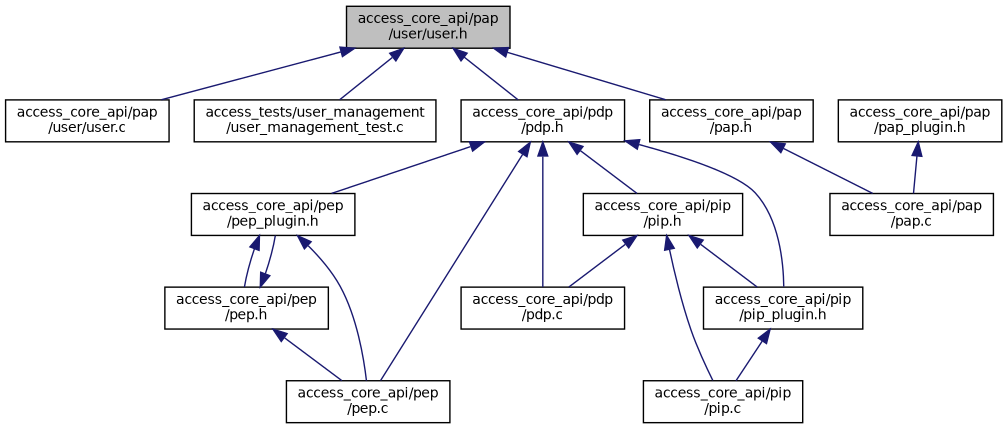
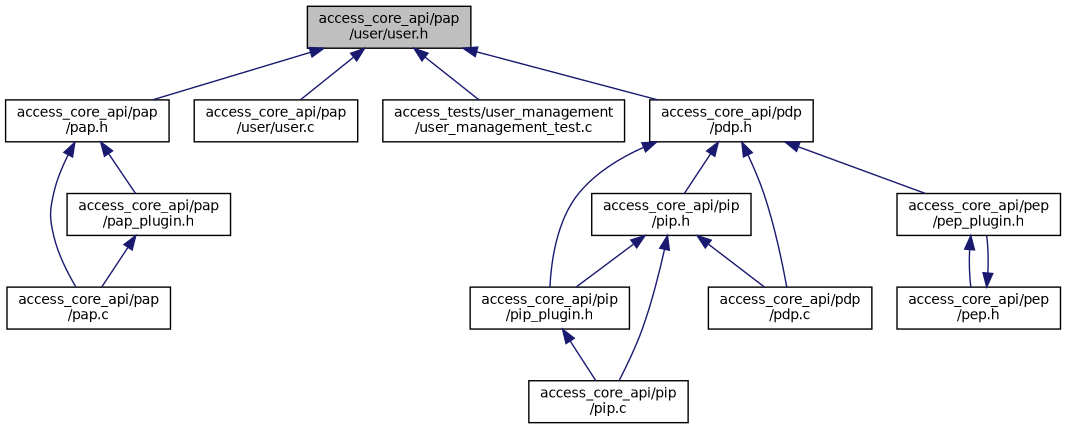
  digraph {
    node [color=black fillcolor=white fontname=Helvetica fontsize=10 shape=record style=filled]
    edge [color=midnightblue dir=back fontname=Helvetica fontsize=10 labelfontname=Helvetica labelfontsize=10 style=solid]
    n1 [fillcolor=grey75 fontcolor=black height=0.2 label="access_core_api/pap\l/user/user.h" width=0.4]
    n2 [height=0.2 label="access_core_api/pap\l/pap.h" width=0.4]
    n3 [height=0.2 label="access_core_api/pap\l/user/user.c" width=0.4]
    n4 [height=0.2 label="access_tests/user_management\l/user_management_test.c" width=0.4]
    n5 [height=0.2 label="access_core_api/pdp\l/pdp.h" width=0.4]
    n6 [height=0.2 label="access_core_api/pap\l/pap.c" width=0.4]
    n7 [height=0.2 label="access_core_api/pap\l/pap_plugin.h" width=0.4]
    n8 [height=0.2 label="access_core_api/pdp\l/pdp.c" width=0.4]
    n9 [height=0.2 label="access_core_api/pep\l/pep_plugin.h" width=0.4]
-   n10 [height=0.2 label="access_core_api/pep\l/pep.c" width=0.4]
    n11 [height=0.2 label="access_core_api/pip\l/pip.h" width=0.4]
    n12 [height=0.2 label="access_core_api/pip\l/pip_plugin.h" width=0.4]
    n13 [height=0.2 label="access_core_api/pep\l/pep.h" width=0.4]
    n14 [height=0.2 label="access_core_api/pip\l/pip.c" width=0.4]
    n1 -> n2
    n1 -> n3
    n1 -> n4
    n1 -> n5
    n2 -> n6
+   n2 -> n7
    n5 -> n8
    n5 -> n9
-   n5 -> n10
    n5 -> n11
    n5 -> n12
    n7 -> n6
-   n9 -> n10
    n9 -> n13
    n11 -> n8
    n11 -> n12
    n11 -> n14
    n12 -> n14
    n13 -> n9
-   n13 -> n10
  }
